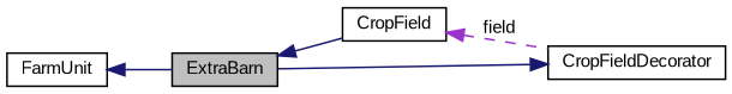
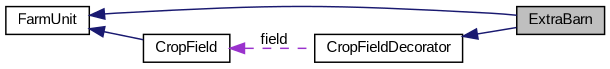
  digraph {
    fontname="Liberation Sans"
    rankdir=LR
    node [color=black fillcolor=white fontname="Liberation Sans" fontsize=10 shape=record style=filled]
    edge [color=midnightblue dir=back fontname="Liberation Sans" fontsize=10 labelfontname=Helvetica labelfontsize=10 style=solid]
    n1 [fillcolor=grey75 fontcolor=black height=0.2 label=ExtraBarn width=0.4]
    n2 [height=0.2 label=CropFieldDecorator width=0.4]
    n3 [height=0.2 label=FarmUnit width=0.4]
    n4 [height=0.2 label=CropField width=0.4]
    n2 -> n1
    n3 -> n1
-   n1 -> n4
+   n3 -> n4
    n4 -> n2 [color=darkorchid3 label=" field" style=dashed]
  }
